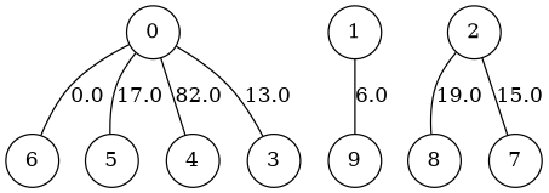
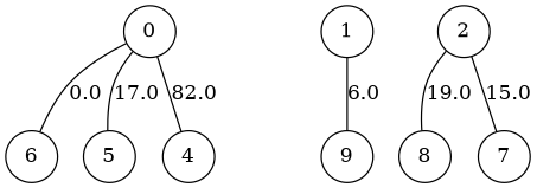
  graph {
    node [shape=circle]
    0
    6
    5
    4
-   3
    1
    9
    2
    8
    7
    0 -- 6 [label=0.0]
    0 -- 5 [label=17.0]
    0 -- 4 [label=82.0]
-   0 -- 3 [label=13.0]
    1 -- 9 [label=6.0]
    2 -- 8 [label=19.0]
    2 -- 7 [label=15.0]
  }
